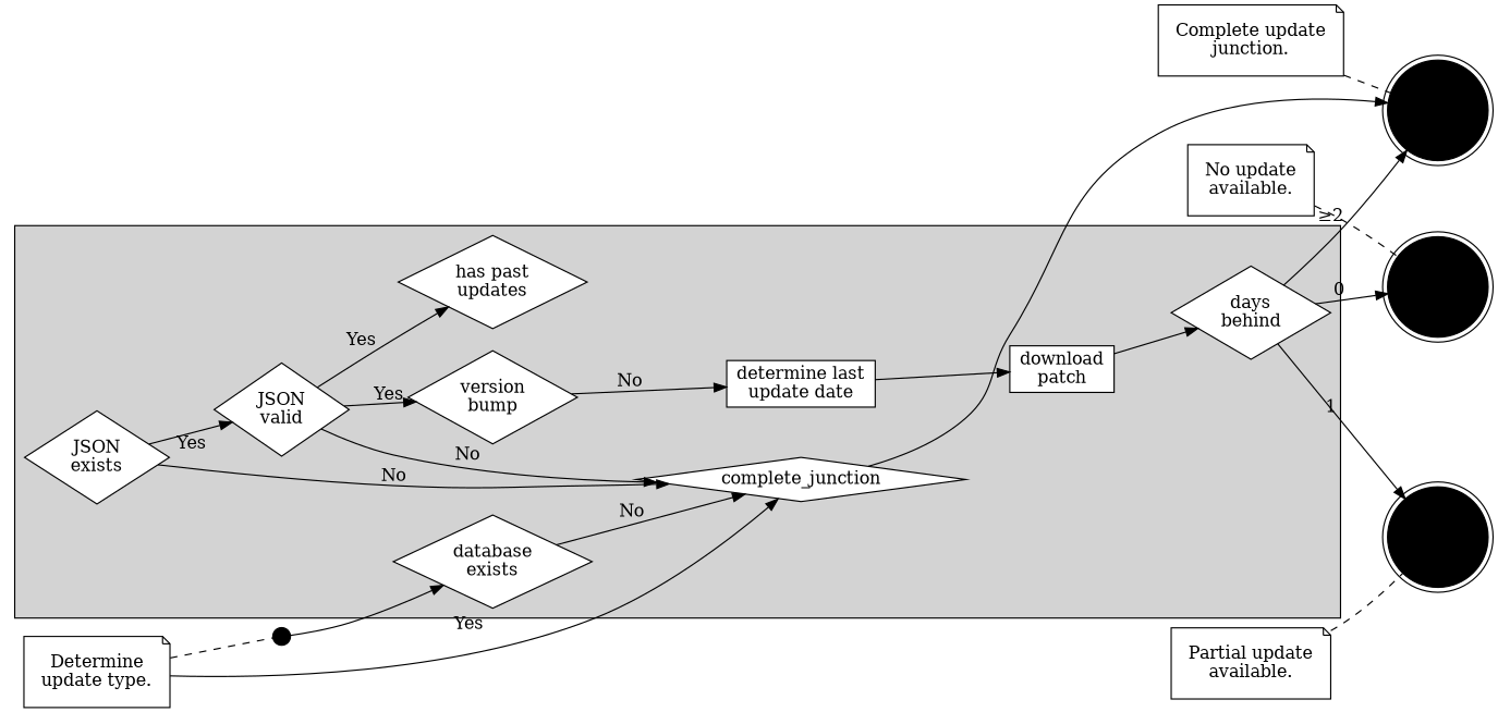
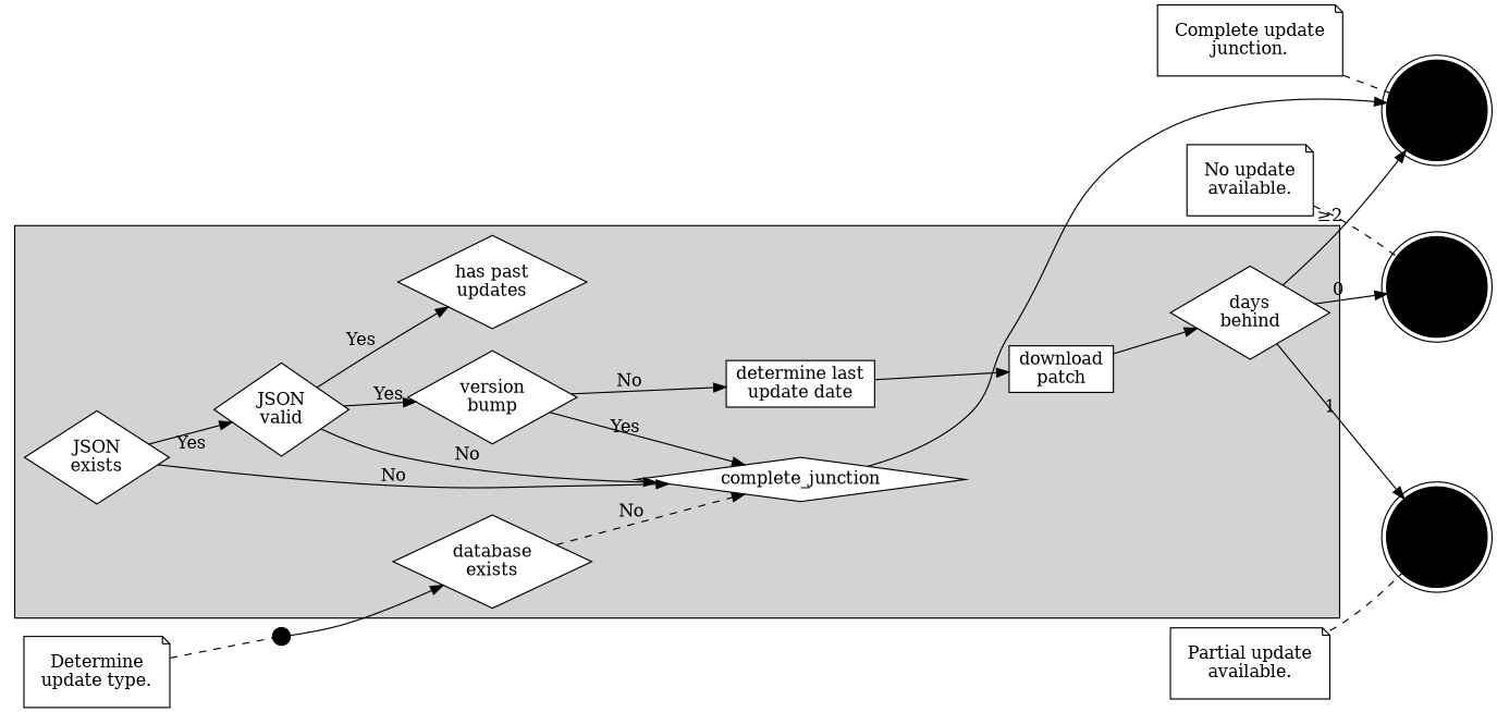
  digraph {
    rankdir=LR
    node [fillcolor=white shape=diamond style=filled]
    n1 [label="database\nexists"]
    n2 [label="JSON\nexists"]
    complete_junction
    n4 [label="JSON\nvalid"]
    n5 [label="has past\nupdates"]
    n6 [label="version\nbump"]
    n7 [label="determine last\nupdate date" shape=box]
    n8 [label="download\npatch" shape=box]
    n9 [label="days\nbehind"]
    end2 [color=black shape=doublecircle width=0.2 fillcolor=""]
    end0 [color=black shape=doublecircle width=0.2 fillcolor=""]
    end1 [color=black shape=doublecircle width=0.2 fillcolor=""]
    start [shape=point width=0.2 fillcolor="" style=""]
    n14 [label="Determine\nupdate type." margin=0.2 shape=note fillcolor="" style=""]
    n15 [label="No update\navailable." margin=0.2 shape=note fillcolor="" style=""]
    n16 [label="Partial update\navailable." margin=0.2 shape=note fillcolor="" style=""]
    n17 [label="Complete update\njunction." margin=0.2 shape=note fillcolor="" style=""]
    subgraph cluster_1 {
      style=filled
      n1
      n2
      complete_junction
      n4
      n5
      n6
      n7
      n8
      n9
    }
-   n1 -> complete_junction [xlabel=No]
+   n1 -> complete_junction [xlabel=No style=dashed]
    n2 -> complete_junction [xlabel=No]
    n2 -> n4 [xlabel=Yes]
    complete_junction -> end2
    n4 -> complete_junction [xlabel=No]
    n4 -> n5 [xlabel=Yes]
    n4 -> n6 [xlabel=Yes]
-   n14 -> complete_junction [xlabel=Yes]
+   n6 -> complete_junction [xlabel=Yes]
    n6 -> n7 [xlabel=No]
    n7 -> n8
    n8 -> n9
    n9 -> end2 [xlabel="≥2"]
    n9 -> end0 [xlabel=0]
    n9 -> end1 [xlabel=1]
    start -> n1
    n14 -> start [arrowhead=none style=dashed]
    n15 -> end0 [arrowhead=none style=dashed]
    n16 -> end1 [arrowhead=none style=dashed]
    n17 -> end2 [arrowhead=none style=dashed]
  }
